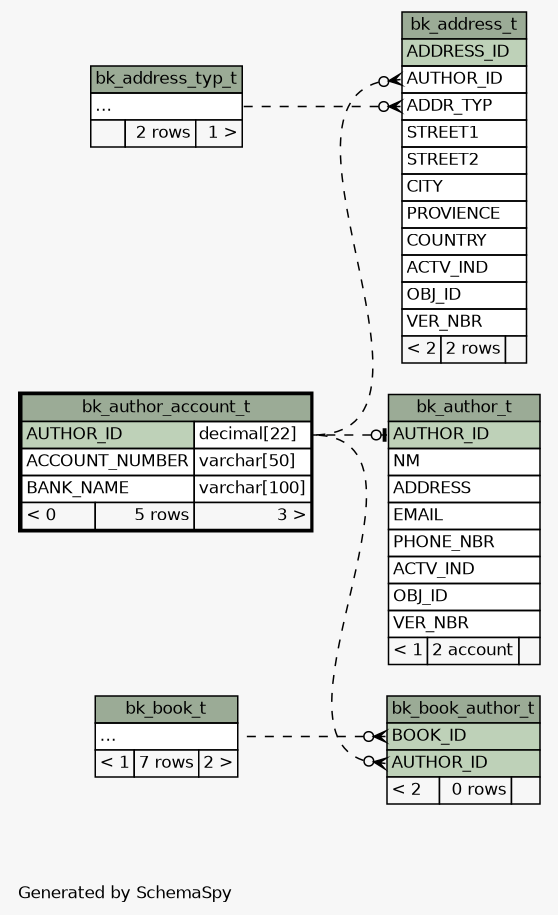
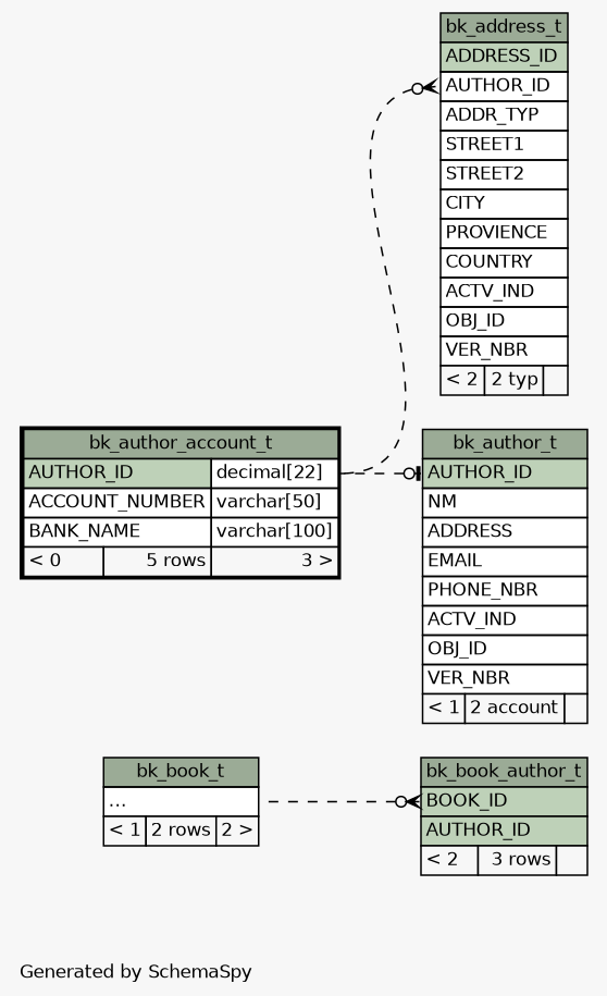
  digraph {
    bgcolor="#f7f7f7"
    fontname=Helvetica
    fontsize=11
    label="\nGenerated by SchemaSpy"
    labeljust=l
    nodesep=0.18
    rankdir=RL
    ranksep=0.46
    node [fontname=Helvetica fontsize=11 shape=plaintext]
    edge [arrowhead=none arrowsize=0.8 arrowtail=crowodot dir=back headport="AUTHOR_ID.type:e" style=dashed tailport="AUTHOR_ID:w"]
-   n1 [label=<     <TABLE BORDER="0" CELLBORDER="1" CELLSPACING="0" BGCOLOR="#ffffff">       <TR><TD COLSPAN="3" BGCOLOR="#9bab96" ALIGN="CENTER">bk_address_t</TD></TR>       <TR><TD PORT="ADDRESS_ID" COLSPAN="3" BGCOLOR="#bed1b8" ALIGN="LEFT">ADDRESS_ID</TD></TR>       <TR><TD PORT="AUTHOR_ID" COLSPAN="3" ALIGN="LEFT">AUTHOR_ID</TD></TR>       <TR><TD PORT="ADDR_TYP" COLSPAN="3" ALIGN="LEFT">ADDR_TYP</TD></TR>       <TR><TD PORT="STREET1" COLSPAN="3" ALIGN="LEFT">STREET1</TD></TR>       <TR><TD PORT="STREET2" COLSPAN="3" ALIGN="LEFT">STREET2</TD></TR>       <TR><TD PORT="CITY" COLSPAN="3" ALIGN="LEFT">CITY</TD></TR>       <TR><TD PORT="PROVIENCE" COLSPAN="3" ALIGN="LEFT">PROVIENCE</TD></TR>       <TR><TD PORT="COUNTRY" COLSPAN="3" ALIGN="LEFT">COUNTRY</TD></TR>       <TR><TD PORT="ACTV_IND" COLSPAN="3" ALIGN="LEFT">ACTV_IND</TD></TR>       <TR><TD PORT="OBJ_ID" COLSPAN="3" ALIGN="LEFT">OBJ_ID</TD></TR>       <TR><TD PORT="VER_NBR" COLSPAN="3" ALIGN="LEFT">VER_NBR</TD></TR>       <TR><TD ALIGN="LEFT" BGCOLOR="#f7f7f7">&lt; 2</TD><TD ALIGN="RIGHT" BGCOLOR="#f7f7f7">2 rows</TD><TD ALIGN="RIGHT" BGCOLOR="#f7f7f7">  </TD></TR>     </TABLE>>]
-   n2 [label=<     <TABLE BORDER="0" CELLBORDER="1" CELLSPACING="0" BGCOLOR="#ffffff">       <TR><TD COLSPAN="3" BGCOLOR="#9bab96" ALIGN="CENTER">bk_address_typ_t</TD></TR>       <TR><TD PORT="elipses" COLSPAN="3" ALIGN="LEFT">...</TD></TR>       <TR><TD ALIGN="LEFT" BGCOLOR="#f7f7f7">  </TD><TD ALIGN="RIGHT" BGCOLOR="#f7f7f7">2 rows</TD><TD ALIGN="RIGHT" BGCOLOR="#f7f7f7">1 &gt;</TD></TR>     </TABLE>>]
+   n1 [label=<     <TABLE BORDER="0" CELLBORDER="1" CELLSPACING="0" BGCOLOR="#ffffff">       <TR><TD COLSPAN="3" BGCOLOR="#9bab96" ALIGN="CENTER">bk_address_t</TD></TR>       <TR><TD PORT="ADDRESS_ID" COLSPAN="3" BGCOLOR="#bed1b8" ALIGN="LEFT">ADDRESS_ID</TD></TR>       <TR><TD PORT="AUTHOR_ID" COLSPAN="3" ALIGN="LEFT">AUTHOR_ID</TD></TR>       <TR><TD PORT="ADDR_TYP" COLSPAN="3" ALIGN="LEFT">ADDR_TYP</TD></TR>       <TR><TD PORT="STREET1" COLSPAN="3" ALIGN="LEFT">STREET1</TD></TR>       <TR><TD PORT="STREET2" COLSPAN="3" ALIGN="LEFT">STREET2</TD></TR>       <TR><TD PORT="CITY" COLSPAN="3" ALIGN="LEFT">CITY</TD></TR>       <TR><TD PORT="PROVIENCE" COLSPAN="3" ALIGN="LEFT">PROVIENCE</TD></TR>       <TR><TD PORT="COUNTRY" COLSPAN="3" ALIGN="LEFT">COUNTRY</TD></TR>       <TR><TD PORT="ACTV_IND" COLSPAN="3" ALIGN="LEFT">ACTV_IND</TD></TR>       <TR><TD PORT="OBJ_ID" COLSPAN="3" ALIGN="LEFT">OBJ_ID</TD></TR>       <TR><TD PORT="VER_NBR" COLSPAN="3" ALIGN="LEFT">VER_NBR</TD></TR>       <TR><TD ALIGN="LEFT" BGCOLOR="#f7f7f7">&lt; 2</TD><TD ALIGN="RIGHT" BGCOLOR="#f7f7f7">2 typ</TD><TD ALIGN="RIGHT" BGCOLOR="#f7f7f7">  </TD></TR>     </TABLE>>]
    n3 [label=<     <TABLE BORDER="2" CELLBORDER="1" CELLSPACING="0" BGCOLOR="#ffffff">       <TR><TD COLSPAN="3" BGCOLOR="#9bab96" ALIGN="CENTER">bk_author_account_t</TD></TR>       <TR><TD PORT="AUTHOR_ID" COLSPAN="2" BGCOLOR="#bed1b8" ALIGN="LEFT">AUTHOR_ID</TD><TD PORT="AUTHOR_ID.type" ALIGN="LEFT">decimal[22]</TD></TR>       <TR><TD PORT="ACCOUNT_NUMBER" COLSPAN="2" ALIGN="LEFT">ACCOUNT_NUMBER</TD><TD PORT="ACCOUNT_NUMBER.type" ALIGN="LEFT">varchar[50]</TD></TR>       <TR><TD PORT="BANK_NAME" COLSPAN="2" ALIGN="LEFT">BANK_NAME</TD><TD PORT="BANK_NAME.type" ALIGN="LEFT">varchar[100]</TD></TR>       <TR><TD ALIGN="LEFT" BGCOLOR="#f7f7f7">&lt; 0</TD><TD ALIGN="RIGHT" BGCOLOR="#f7f7f7">5 rows</TD><TD ALIGN="RIGHT" BGCOLOR="#f7f7f7">3 &gt;</TD></TR>     </TABLE>>]
    n4 [label=<     <TABLE BORDER="0" CELLBORDER="1" CELLSPACING="0" BGCOLOR="#ffffff">       <TR><TD COLSPAN="3" BGCOLOR="#9bab96" ALIGN="CENTER">bk_author_t</TD></TR>       <TR><TD PORT="AUTHOR_ID" COLSPAN="3" BGCOLOR="#bed1b8" ALIGN="LEFT">AUTHOR_ID</TD></TR>       <TR><TD PORT="NM" COLSPAN="3" ALIGN="LEFT">NM</TD></TR>       <TR><TD PORT="ADDRESS" COLSPAN="3" ALIGN="LEFT">ADDRESS</TD></TR>       <TR><TD PORT="EMAIL" COLSPAN="3" ALIGN="LEFT">EMAIL</TD></TR>       <TR><TD PORT="PHONE_NBR" COLSPAN="3" ALIGN="LEFT">PHONE_NBR</TD></TR>       <TR><TD PORT="ACTV_IND" COLSPAN="3" ALIGN="LEFT">ACTV_IND</TD></TR>       <TR><TD PORT="OBJ_ID" COLSPAN="3" ALIGN="LEFT">OBJ_ID</TD></TR>       <TR><TD PORT="VER_NBR" COLSPAN="3" ALIGN="LEFT">VER_NBR</TD></TR>       <TR><TD ALIGN="LEFT" BGCOLOR="#f7f7f7">&lt; 1</TD><TD ALIGN="RIGHT" BGCOLOR="#f7f7f7">2 account</TD><TD ALIGN="RIGHT" BGCOLOR="#f7f7f7">  </TD></TR>     </TABLE>>]
-   n5 [label=<     <TABLE BORDER="0" CELLBORDER="1" CELLSPACING="0" BGCOLOR="#ffffff">       <TR><TD COLSPAN="3" BGCOLOR="#9bab96" ALIGN="CENTER">bk_book_author_t</TD></TR>       <TR><TD PORT="BOOK_ID" COLSPAN="3" BGCOLOR="#bed1b8" ALIGN="LEFT">BOOK_ID</TD></TR>       <TR><TD PORT="AUTHOR_ID" COLSPAN="3" BGCOLOR="#bed1b8" ALIGN="LEFT">AUTHOR_ID</TD></TR>       <TR><TD ALIGN="LEFT" BGCOLOR="#f7f7f7">&lt; 2</TD><TD ALIGN="RIGHT" BGCOLOR="#f7f7f7">0 rows</TD><TD ALIGN="RIGHT" BGCOLOR="#f7f7f7">  </TD></TR>     </TABLE>>]
-   n6 [label=<     <TABLE BORDER="0" CELLBORDER="1" CELLSPACING="0" BGCOLOR="#ffffff">       <TR><TD COLSPAN="3" BGCOLOR="#9bab96" ALIGN="CENTER">bk_book_t</TD></TR>       <TR><TD PORT="elipses" COLSPAN="3" ALIGN="LEFT">...</TD></TR>       <TR><TD ALIGN="LEFT" BGCOLOR="#f7f7f7">&lt; 1</TD><TD ALIGN="RIGHT" BGCOLOR="#f7f7f7">7 rows</TD><TD ALIGN="RIGHT" BGCOLOR="#f7f7f7">2 &gt;</TD></TR>     </TABLE>>]
-   n1 -> n2 [headport="elipses:e" tailport="ADDR_TYP:w"]
+   n5 [label=<     <TABLE BORDER="0" CELLBORDER="1" CELLSPACING="0" BGCOLOR="#ffffff">       <TR><TD COLSPAN="3" BGCOLOR="#9bab96" ALIGN="CENTER">bk_book_author_t</TD></TR>       <TR><TD PORT="BOOK_ID" COLSPAN="3" BGCOLOR="#bed1b8" ALIGN="LEFT">BOOK_ID</TD></TR>       <TR><TD PORT="AUTHOR_ID" COLSPAN="3" BGCOLOR="#bed1b8" ALIGN="LEFT">AUTHOR_ID</TD></TR>       <TR><TD ALIGN="LEFT" BGCOLOR="#f7f7f7">&lt; 2</TD><TD ALIGN="RIGHT" BGCOLOR="#f7f7f7">3 rows</TD><TD ALIGN="RIGHT" BGCOLOR="#f7f7f7">  </TD></TR>     </TABLE>>]
+   n6 [label=<     <TABLE BORDER="0" CELLBORDER="1" CELLSPACING="0" BGCOLOR="#ffffff">       <TR><TD COLSPAN="3" BGCOLOR="#9bab96" ALIGN="CENTER">bk_book_t</TD></TR>       <TR><TD PORT="elipses" COLSPAN="3" ALIGN="LEFT">...</TD></TR>       <TR><TD ALIGN="LEFT" BGCOLOR="#f7f7f7">&lt; 1</TD><TD ALIGN="RIGHT" BGCOLOR="#f7f7f7">2 rows</TD><TD ALIGN="RIGHT" BGCOLOR="#f7f7f7">2 &gt;</TD></TR>     </TABLE>>]
    n1 -> n3
    n4 -> n3 [arrowtail=teeodot]
-   n5 -> n3
    n5 -> n6 [headport="elipses:e" tailport="BOOK_ID:w"]
  }
